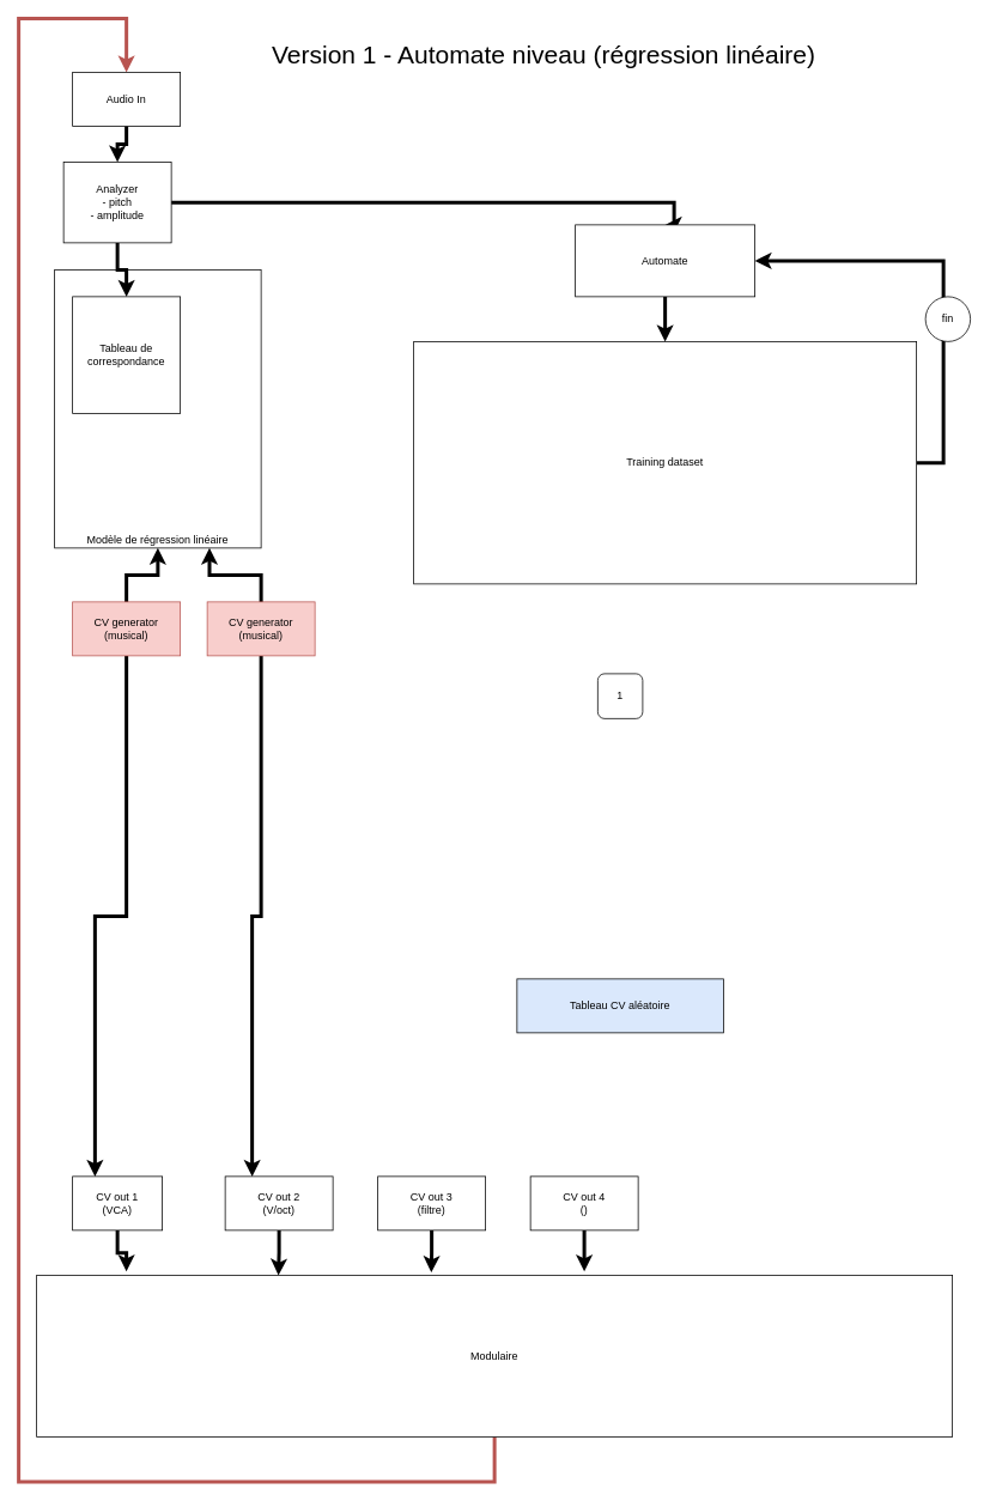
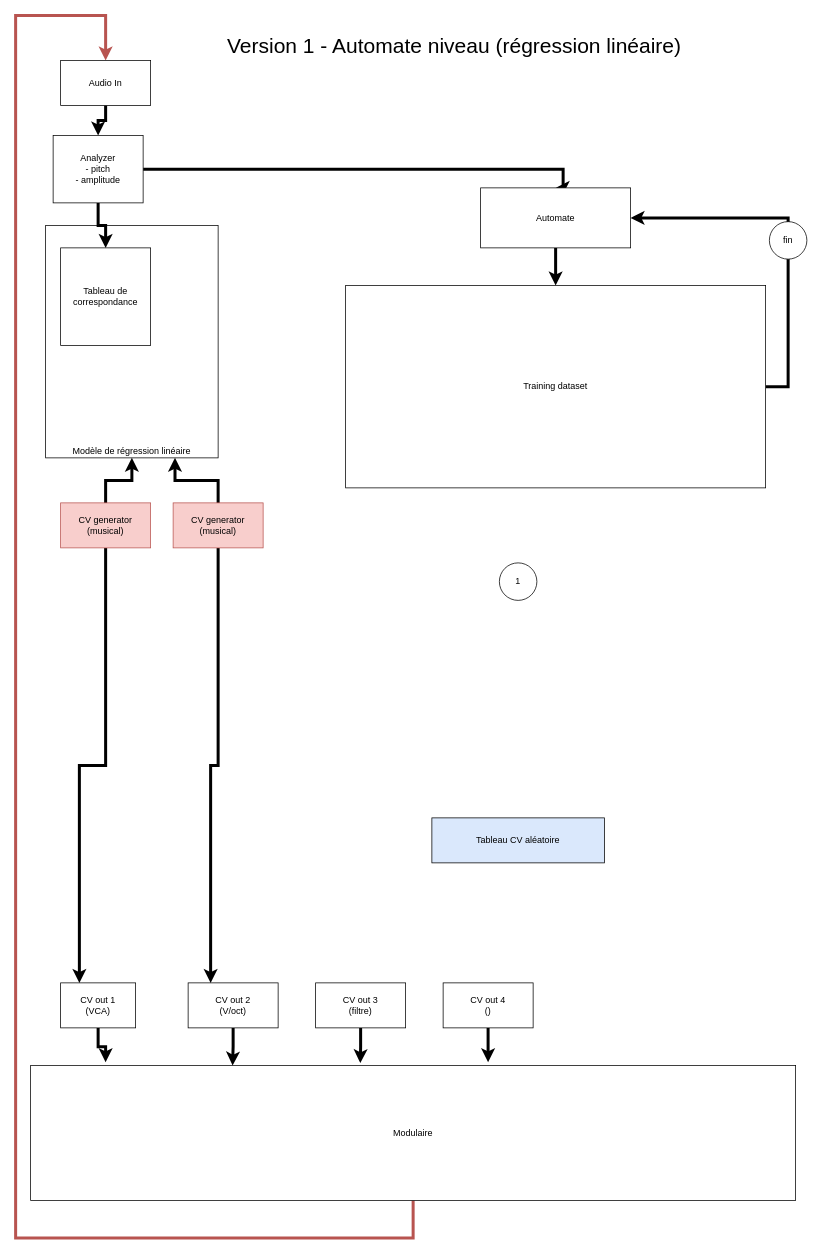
  <mxCell id="0" />
  <mxCell id="1" parent="0" />
  <mxCell id="2" value="Modèle de régression linéaire" style="rounded=0;whiteSpace=wrap;html=1;fontSize=12;verticalAlign=bottom;" vertex="1" parent="1"><mxGeometry x="60" y="300" width="230" height="310" as="geometry" /></mxCell>
  <mxCell id="3" style="edgeStyle=orthogonalEdgeStyle;rounded=0;orthogonalLoop=1;jettySize=auto;html=1;entryX=0.5;entryY=0;entryDx=0;entryDy=0;exitX=0.5;exitY=1;exitDx=0;exitDy=0;fillColor=#f8cecc;strokeColor=#b85450;strokeWidth=4;" edge="1" parent="1" source="4" target="8"><mxGeometry relative="1" as="geometry"><Array as="points"><mxPoint x="550" y="1650" /><mxPoint x="20" y="1650" /><mxPoint x="20" y="20" /><mxPoint x="140" y="20" /></Array></mxGeometry></mxCell>
  <mxCell id="4" value="Modulaire" style="rounded=0;whiteSpace=wrap;html=1;" vertex="1" parent="1"><mxGeometry x="40" y="1420" width="1020" height="180" as="geometry" /></mxCell>
  <mxCell id="5" style="edgeStyle=orthogonalEdgeStyle;rounded=0;orthogonalLoop=1;jettySize=auto;html=1;exitX=0.5;exitY=1;exitDx=0;exitDy=0;entryX=0.098;entryY=-0.024;entryDx=0;entryDy=0;entryPerimeter=0;strokeWidth=4;fontSize=12;" edge="1" parent="1" source="6" target="4"><mxGeometry relative="1" as="geometry" /></mxCell>
  <mxCell id="6" value="CV out 1&lt;br&gt;(VCA)" style="rounded=0;whiteSpace=wrap;html=1;" vertex="1" parent="1"><mxGeometry x="80" y="1310" width="100" height="60" as="geometry" /></mxCell>
  <mxCell id="7" style="edgeStyle=orthogonalEdgeStyle;rounded=0;orthogonalLoop=1;jettySize=auto;html=1;exitX=0.5;exitY=1;exitDx=0;exitDy=0;entryX=0.5;entryY=0;entryDx=0;entryDy=0;strokeWidth=4;" edge="1" parent="1" source="8" target="11"><mxGeometry relative="1" as="geometry" /></mxCell>
  <mxCell id="8" value="Audio In" style="rounded=0;whiteSpace=wrap;html=1;" vertex="1" parent="1"><mxGeometry x="80" y="80" width="120" height="60" as="geometry" /></mxCell>
  <mxCell id="9" style="edgeStyle=orthogonalEdgeStyle;rounded=0;orthogonalLoop=1;jettySize=auto;html=1;exitX=0.5;exitY=1;exitDx=0;exitDy=0;entryX=0.5;entryY=0;entryDx=0;entryDy=0;strokeWidth=4;" edge="1" parent="1" source="11" target="19"><mxGeometry relative="1" as="geometry" /></mxCell>
  <mxCell id="10" style="edgeStyle=orthogonalEdgeStyle;rounded=0;orthogonalLoop=1;jettySize=auto;html=1;entryX=0.5;entryY=0;entryDx=0;entryDy=0;strokeWidth=4;fontSize=12;" edge="1" parent="1" source="11" target="22"><mxGeometry relative="1" as="geometry"><Array as="points"><mxPoint x="750" y="225" /></Array></mxGeometry></mxCell>
  <mxCell id="11" value="Analyzer&lt;br&gt;- pitch&lt;br&gt;- amplitude" style="rounded=0;whiteSpace=wrap;html=1;" vertex="1" parent="1"><mxGeometry x="70" y="180" width="120" height="90" as="geometry" /></mxCell>
  <mxCell id="12" style="edgeStyle=orthogonalEdgeStyle;rounded=0;orthogonalLoop=1;jettySize=auto;html=1;entryX=0.25;entryY=0;entryDx=0;entryDy=0;strokeWidth=4;" edge="1" parent="1" source="14" target="6"><mxGeometry relative="1" as="geometry" /></mxCell>
  <mxCell id="13" style="edgeStyle=orthogonalEdgeStyle;rounded=0;orthogonalLoop=1;jettySize=auto;html=1;exitX=0.5;exitY=0;exitDx=0;exitDy=0;strokeWidth=4;fontSize=12;" edge="1" parent="1" source="14" target="2"><mxGeometry relative="1" as="geometry" /></mxCell>
  <mxCell id="14" value="CV generator (musical)" style="rounded=0;whiteSpace=wrap;html=1;fillColor=#f8cecc;strokeColor=#b85450;" vertex="1" parent="1"><mxGeometry x="80" y="670" width="120" height="60" as="geometry" /></mxCell>
  <mxCell id="15" style="edgeStyle=orthogonalEdgeStyle;rounded=0;orthogonalLoop=1;jettySize=auto;html=1;entryX=1;entryY=0.5;entryDx=0;entryDy=0;strokeWidth=4;fontSize=12;exitX=1;exitY=0.5;exitDx=0;exitDy=0;" edge="1" parent="1" source="16" target="22"><mxGeometry relative="1" as="geometry"><Array as="points"><mxPoint x="1050" y="515" /><mxPoint x="1050" y="290" /></Array></mxGeometry></mxCell>
  <mxCell id="16" value="Training dataset" style="rounded=0;whiteSpace=wrap;html=1;" vertex="1" parent="1"><mxGeometry x="460" y="380" width="560" height="270" as="geometry" /></mxCell>
  <mxCell id="17" style="edgeStyle=orthogonalEdgeStyle;rounded=0;orthogonalLoop=1;jettySize=auto;html=1;exitX=0.5;exitY=1;exitDx=0;exitDy=0;entryX=0.264;entryY=0.001;entryDx=0;entryDy=0;entryPerimeter=0;strokeWidth=4;" edge="1" parent="1" source="18" target="4"><mxGeometry relative="1" as="geometry" /></mxCell>
  <mxCell id="18" value="CV out 2&lt;br&gt;(V/oct)" style="rounded=0;whiteSpace=wrap;html=1;" vertex="1" parent="1"><mxGeometry x="250" y="1310" width="120" height="60" as="geometry" /></mxCell>
  <mxCell id="19" value="Tableau de correspondance" style="rounded=0;whiteSpace=wrap;html=1;" vertex="1" parent="1"><mxGeometry x="80" y="330" width="120" height="130" as="geometry" /></mxCell>
  <mxCell id="20" value="Version 1 - Automate niveau (régression linéaire)" style="text;html=1;strokeColor=none;fillColor=none;align=center;verticalAlign=middle;whiteSpace=wrap;rounded=0;fontSize=28;" vertex="1" parent="1"><mxGeometry x="285" y="30" width="640" height="60" as="geometry" /></mxCell>
  <mxCell id="21" style="edgeStyle=orthogonalEdgeStyle;rounded=0;orthogonalLoop=1;jettySize=auto;html=1;strokeWidth=4;fontSize=12;" edge="1" parent="1" source="22" target="16"><mxGeometry relative="1" as="geometry" /></mxCell>
  <mxCell id="22" value="Automate" style="rounded=0;whiteSpace=wrap;html=1;fontSize=12;" vertex="1" parent="1"><mxGeometry x="640" y="250" width="200" height="80" as="geometry" /></mxCell>
- <mxCell id="23" value="1" style="whiteSpace=wrap;html=1;aspect=fixed;fontSize=12;rounded=1;" vertex="1" parent="1"><mxGeometry x="665" y="750" width="50" height="50" as="geometry" /></mxCell>
- <mxCell id="24" value="fin" style="ellipse;whiteSpace=wrap;html=1;aspect=fixed;fontSize=12;" vertex="1" parent="1"><mxGeometry x="1030" y="330" width="50" height="50" as="geometry" /></mxCell>
+ <mxCell id="23" value="1" style="ellipse;whiteSpace=wrap;html=1;aspect=fixed;fontSize=12;" vertex="1" parent="1"><mxGeometry x="665" y="750" width="50" height="50" as="geometry" /></mxCell>
+ <mxCell id="24" value="fin" style="ellipse;whiteSpace=wrap;html=1;aspect=fixed;fontSize=12;" vertex="1" parent="1"><mxGeometry x="1025" y="295" width="50" height="50" as="geometry" /></mxCell>
  <mxCell id="25" style="edgeStyle=orthogonalEdgeStyle;rounded=0;orthogonalLoop=1;jettySize=auto;html=1;entryX=0.25;entryY=0;entryDx=0;entryDy=0;strokeWidth=4;fontSize=12;" edge="1" parent="1" source="27" target="18"><mxGeometry relative="1" as="geometry" /></mxCell>
  <mxCell id="26" style="edgeStyle=orthogonalEdgeStyle;rounded=0;orthogonalLoop=1;jettySize=auto;html=1;exitX=0.5;exitY=0;exitDx=0;exitDy=0;entryX=0.75;entryY=1;entryDx=0;entryDy=0;strokeWidth=4;fontSize=12;" edge="1" parent="1" source="27" target="2"><mxGeometry relative="1" as="geometry" /></mxCell>
  <mxCell id="27" value="CV generator (musical)" style="rounded=0;whiteSpace=wrap;html=1;fillColor=#f8cecc;strokeColor=#b85450;" vertex="1" parent="1"><mxGeometry x="230" y="670" width="120" height="60" as="geometry" /></mxCell>
  <mxCell id="28" style="edgeStyle=orthogonalEdgeStyle;rounded=0;orthogonalLoop=1;jettySize=auto;html=1;entryX=0.431;entryY=-0.017;entryDx=0;entryDy=0;entryPerimeter=0;strokeWidth=4;fontSize=12;" edge="1" parent="1" source="29" target="4"><mxGeometry relative="1" as="geometry" /></mxCell>
  <mxCell id="29" value="CV out 3&lt;br&gt;(filtre)" style="rounded=0;whiteSpace=wrap;html=1;" vertex="1" parent="1"><mxGeometry x="420" y="1310" width="120" height="60" as="geometry" /></mxCell>
  <mxCell id="30" style="edgeStyle=orthogonalEdgeStyle;rounded=0;orthogonalLoop=1;jettySize=auto;html=1;entryX=0.598;entryY=-0.024;entryDx=0;entryDy=0;entryPerimeter=0;strokeWidth=4;fontSize=12;" edge="1" parent="1" source="31" target="4"><mxGeometry relative="1" as="geometry" /></mxCell>
  <mxCell id="31" value="CV out 4&lt;br&gt;()" style="rounded=0;whiteSpace=wrap;html=1;" vertex="1" parent="1"><mxGeometry x="590" y="1310" width="120" height="60" as="geometry" /></mxCell>
  <mxCell id="32" value="Tableau CV aléatoire" style="rounded=0;whiteSpace=wrap;html=1;fontSize=12;fillColor=#dae8fc;" vertex="1" parent="1"><mxGeometry x="575" y="1090" width="230" height="60" as="geometry" /></mxCell>
